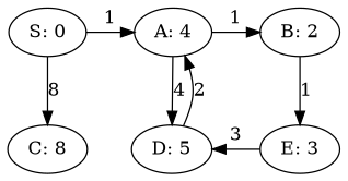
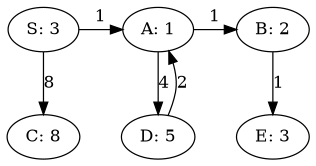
  digraph {
-   n1 [label="S: 0"]
-   n2 [label="A: 4"]
+   n1 [label="S: 3"]
+   n2 [label="A: 1"]
    n3 [label="B: 2"]
    n4 [label="C: 8"]
    n5 [label="D: 5"]
    n6 [label="E: 3"]
    subgraph sub_1 {
      rank=same
      n1
      n2
      n3
    }
    subgraph sub_2 {
      rank=same
      n4
      n5
      n6
    }
    n1 -> n2 [label=1]
    n1 -> n4 [label=8]
    n2 -> n3 [label=1]
    n2 -> n5 [label=4]
    n3 -> n6 [label=1]
    n5 -> n2 [constraint=false label=2]
-   n6 -> n5 [constraint=false label=3]
  }
